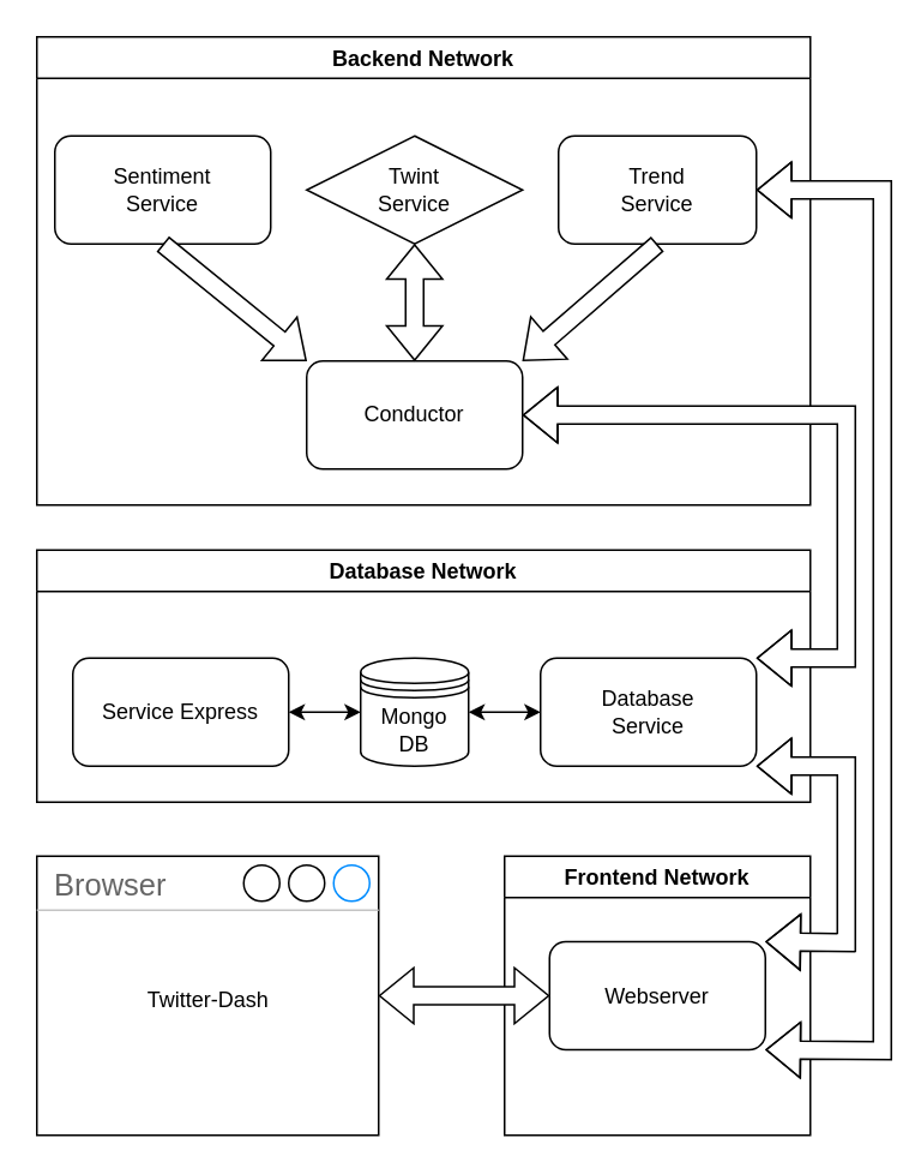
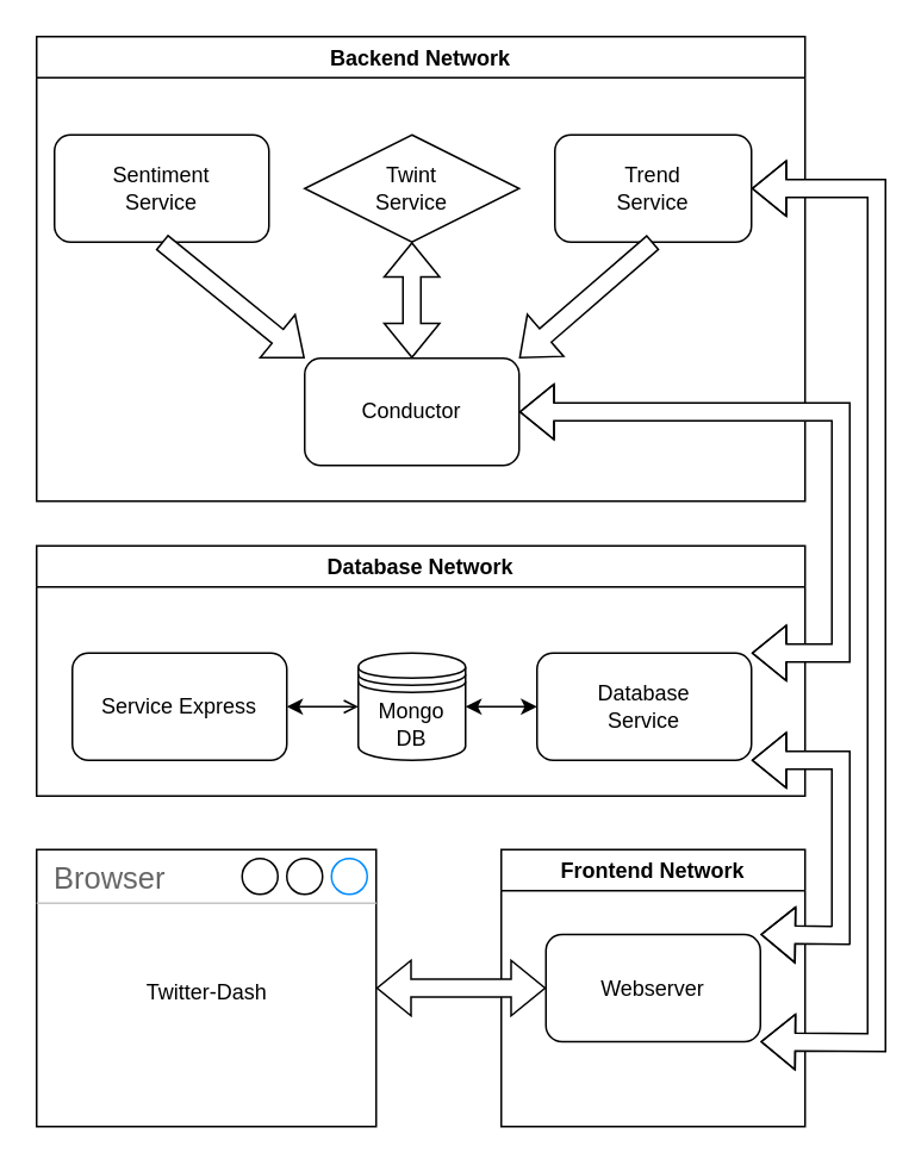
  <mxCell id="0" />
  <mxCell id="1" parent="0" />
  <mxCell id="2" value="Backend Network" style="swimlane;" parent="1" vertex="1"><mxGeometry x="20" y="20" width="430" height="260" as="geometry"><mxRectangle x="570" y="370" width="140" height="30" as="alternateBounds" /></mxGeometry></mxCell>
  <mxCell id="3" value="&lt;div&gt;Trend&lt;/div&gt;&lt;div&gt;Service&lt;br&gt;&lt;/div&gt;" style="rounded=1;whiteSpace=wrap;html=1;" parent="2" vertex="1"><mxGeometry x="290" y="55" width="110" height="60" as="geometry" /></mxCell>
  <mxCell id="4" value="&lt;div&gt;Twint&lt;/div&gt;&lt;div&gt;Service&lt;br&gt;&lt;/div&gt;" style="rhombus;whiteSpace=wrap;html=1;" parent="2" vertex="1"><mxGeometry x="150" y="55" width="120" height="60" as="geometry" /></mxCell>
  <mxCell id="5" value="&lt;div&gt;Sentiment&lt;/div&gt;&lt;div&gt;Service&lt;br&gt;&lt;/div&gt;" style="rounded=1;whiteSpace=wrap;html=1;" parent="2" vertex="1"><mxGeometry x="10" y="55" width="120" height="60" as="geometry" /></mxCell>
  <mxCell id="6" value="Conductor" style="rounded=1;whiteSpace=wrap;html=1;" parent="2" vertex="1"><mxGeometry x="150" y="180" width="120" height="60" as="geometry" /></mxCell>
  <mxCell id="7" value="" style="shape=flexArrow;endArrow=classic;html=1;rounded=0;exitX=0.5;exitY=1;exitDx=0;exitDy=0;entryX=1;entryY=0;entryDx=0;entryDy=0;fillColor=default;" parent="2" source="3" target="6" edge="1"><mxGeometry width="50" height="50" relative="1" as="geometry"><mxPoint x="-240" y="210" as="sourcePoint" /><mxPoint x="-190" y="160" as="targetPoint" /></mxGeometry></mxCell>
  <mxCell id="8" value="" style="shape=flexArrow;endArrow=classic;startArrow=classic;html=1;rounded=0;entryX=0.5;entryY=1;entryDx=0;entryDy=0;exitX=0.5;exitY=0;exitDx=0;exitDy=0;" parent="2" source="6" target="4" edge="1"><mxGeometry width="100" height="100" relative="1" as="geometry"><mxPoint x="-280" y="320" as="sourcePoint" /><mxPoint x="-180" y="220" as="targetPoint" /></mxGeometry></mxCell>
  <mxCell id="9" value="" style="shape=flexArrow;endArrow=classic;html=1;rounded=0;exitX=0.5;exitY=1;exitDx=0;exitDy=0;entryX=0;entryY=0;entryDx=0;entryDy=0;fillColor=default;" edge="1" parent="2" source="5" target="6"><mxGeometry width="50" height="50" relative="1" as="geometry"><mxPoint x="355" y="125" as="sourcePoint" /><mxPoint x="280.0" y="190" as="targetPoint" /></mxGeometry></mxCell>
  <mxCell id="10" value="Database Network" style="swimlane;" parent="1" vertex="1"><mxGeometry x="20" y="305" width="430" height="140" as="geometry" /></mxCell>
  <mxCell id="11" value="&lt;div&gt;Database&lt;/div&gt;&lt;div&gt;Service&lt;br&gt;&lt;/div&gt;" style="rounded=1;whiteSpace=wrap;html=1;" parent="10" vertex="1"><mxGeometry x="280" y="60" width="120" height="60" as="geometry" /></mxCell>
  <mxCell id="12" value="&lt;div&gt;Mongo&lt;/div&gt;&lt;div&gt;DB&lt;br&gt;&lt;/div&gt;" style="shape=datastore;whiteSpace=wrap;html=1;" parent="10" vertex="1"><mxGeometry x="180" y="60" width="60" height="60" as="geometry" /></mxCell>
  <mxCell id="13" value="&lt;div&gt;Service Express&lt;br&gt;&lt;/div&gt;" style="rounded=1;whiteSpace=wrap;html=1;" parent="10" vertex="1"><mxGeometry x="20" y="60" width="120" height="60" as="geometry" /></mxCell>
  <mxCell id="14" value="" style="endArrow=classic;startArrow=classic;html=1;rounded=0;entryX=0;entryY=0.5;entryDx=0;entryDy=0;exitX=1;exitY=0.5;exitDx=0;exitDy=0;" parent="10" source="12" target="11" edge="1"><mxGeometry width="50" height="50" relative="1" as="geometry"><mxPoint x="130" y="265" as="sourcePoint" /><mxPoint x="180" y="215" as="targetPoint" /></mxGeometry></mxCell>
- <mxCell id="15" value="" style="endArrow=classic;startArrow=classic;html=1;rounded=0;entryX=0;entryY=0.5;entryDx=0;entryDy=0;exitX=1;exitY=0.5;exitDx=0;exitDy=0;" parent="10" source="13" target="12" edge="1"><mxGeometry width="50" height="50" relative="1" as="geometry"><mxPoint x="140" y="89.62" as="sourcePoint" /><mxPoint x="190.0" y="89.62" as="targetPoint" /></mxGeometry></mxCell>
+ <mxCell id="15" value="" style="endArrow=open;startArrow=classic;html=1;rounded=0;entryX=0;entryY=0.5;entryDx=0;entryDy=0;exitX=1;exitY=0.5;exitDx=0;exitDy=0;" parent="10" source="13" target="12" edge="1"><mxGeometry width="50" height="50" relative="1" as="geometry"><mxPoint x="140" y="89.62" as="sourcePoint" /><mxPoint x="190.0" y="89.62" as="targetPoint" /></mxGeometry></mxCell>
  <mxCell id="16" value="Frontend Network" style="swimlane;" parent="1" vertex="1"><mxGeometry x="280" y="475" width="170" height="155" as="geometry" /></mxCell>
  <mxCell id="17" value="Webserver" style="rounded=1;whiteSpace=wrap;html=1;" parent="16" vertex="1"><mxGeometry x="25" y="47.5" width="120" height="60" as="geometry" /></mxCell>
  <mxCell id="18" value="" style="shape=flexArrow;endArrow=classic;startArrow=classic;html=1;rounded=0;entryX=1;entryY=0.5;entryDx=0;entryDy=0;exitX=1;exitY=0;exitDx=0;exitDy=0;fillColor=default;" parent="1" source="11" target="6" edge="1"><mxGeometry width="100" height="100" relative="1" as="geometry"><mxPoint x="590" y="380" as="sourcePoint" /><mxPoint x="690" y="280" as="targetPoint" /><Array as="points"><mxPoint x="470" y="365" /><mxPoint x="470" y="320" /><mxPoint x="470" y="230" /></Array></mxGeometry></mxCell>
  <mxCell id="19" value="" style="shape=flexArrow;endArrow=classic;startArrow=classic;html=1;rounded=0;entryX=1;entryY=1;entryDx=0;entryDy=0;exitX=1;exitY=0;exitDx=0;exitDy=0;fillColor=default;" parent="1" source="17" target="11" edge="1"><mxGeometry width="100" height="100" relative="1" as="geometry"><mxPoint x="650" y="600" as="sourcePoint" /><mxPoint x="750" y="500" as="targetPoint" /><Array as="points"><mxPoint x="470" y="523" /><mxPoint x="470" y="490" /><mxPoint x="470" y="425" /></Array></mxGeometry></mxCell>
  <mxCell id="20" value="Browser" style="strokeWidth=1;shadow=0;dashed=0;align=center;html=1;shape=mxgraph.mockup.containers.window;align=left;verticalAlign=top;spacingLeft=8;strokeColor2=#008cff;strokeColor3=#c4c4c4;fontColor=#666666;mainText=;fontSize=17;labelBackgroundColor=none;" parent="1" vertex="1"><mxGeometry x="20" y="475" width="190" height="155" as="geometry" /></mxCell>
  <mxCell id="21" value="" style="shape=flexArrow;endArrow=classic;startArrow=classic;html=1;rounded=0;entryX=0;entryY=0.5;entryDx=0;entryDy=0;fillColor=default;" parent="1" source="20" target="17" edge="1"><mxGeometry width="100" height="100" relative="1" as="geometry"><mxPoint x="-290" y="620" as="sourcePoint" /><mxPoint x="-190" y="520" as="targetPoint" /></mxGeometry></mxCell>
  <mxCell id="22" value="Twitter-Dash" style="text;html=1;strokeColor=none;fillColor=none;align=center;verticalAlign=middle;whiteSpace=wrap;rounded=0;" parent="1" vertex="1"><mxGeometry x="67.5" y="530" width="95" height="50" as="geometry" /></mxCell>
  <mxCell id="23" value="" style="shape=flexArrow;endArrow=classic;startArrow=classic;html=1;rounded=0;entryX=1;entryY=0.5;entryDx=0;entryDy=0;exitX=1;exitY=1;exitDx=0;exitDy=0;fillColor=default;" edge="1" parent="1" source="17" target="3"><mxGeometry width="100" height="100" relative="1" as="geometry"><mxPoint x="580" y="370" as="sourcePoint" /><mxPoint x="680" y="270" as="targetPoint" /><Array as="points"><mxPoint x="490" y="583" /><mxPoint x="490" y="105" /></Array></mxGeometry></mxCell>
